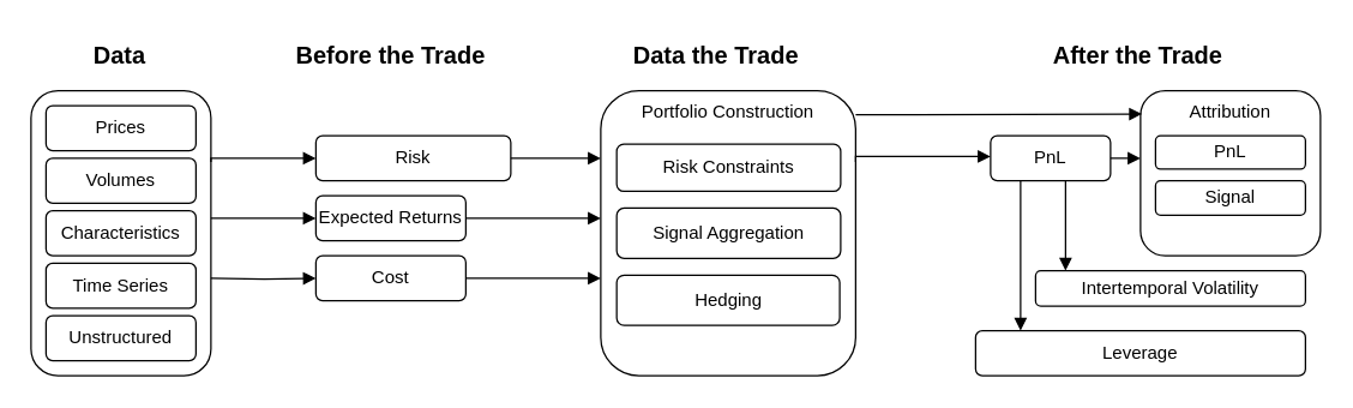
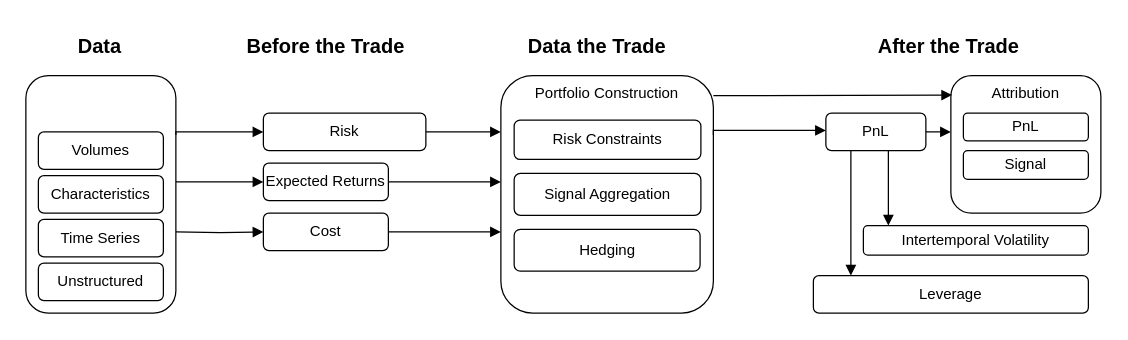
  <mxCell id="0" />
  <mxCell id="1" parent="0" />
  <mxCell id="2" value="" style="rounded=1;whiteSpace=wrap;html=1;" vertex="1" parent="1"><mxGeometry x="20" y="60" width="120" height="190" as="geometry" /></mxCell>
  <mxCell id="3" value="&lt;span style=&quot;background-color: transparent;&quot;&gt;Portfolio Construction&lt;/span&gt;" style="rounded=1;whiteSpace=wrap;html=1;align=center;verticalAlign=top;" parent="1" vertex="1"><mxGeometry x="400" y="60" width="170" height="190" as="geometry" /></mxCell>
  <mxCell id="4" value="Risk Constraints" style="rounded=1;whiteSpace=wrap;html=1;" parent="3" vertex="1"><mxGeometry x="10.63" y="35.631" width="149.38" height="31.428" as="geometry" /></mxCell>
  <mxCell id="5" value="Signal Aggregation" style="rounded=1;whiteSpace=wrap;html=1;" parent="3" vertex="1"><mxGeometry x="10.63" y="78.235" width="149.38" height="33.529" as="geometry" /></mxCell>
  <mxCell id="6" value="Hedging" style="rounded=1;whiteSpace=wrap;html=1;" parent="3" vertex="1"><mxGeometry x="10.63" y="122.941" width="148.75" height="33.529" as="geometry" /></mxCell>
  <mxCell id="7" value="Data" style="text;html=1;fontSize=16;fontStyle=1" parent="1" vertex="1"><mxGeometry x="60" y="20" width="40" height="30" as="geometry" /></mxCell>
- <mxCell id="8" value="Prices" style="rounded=1;whiteSpace=wrap;html=1;" parent="1" vertex="1"><mxGeometry x="30" y="70" width="100" height="30" as="geometry" /></mxCell>
  <mxCell id="9" value="Volumes" style="rounded=1;whiteSpace=wrap;html=1;" parent="1" vertex="1"><mxGeometry x="30" y="105" width="100" height="30" as="geometry" /></mxCell>
  <mxCell id="10" value="Characteristics" style="rounded=1;whiteSpace=wrap;html=1;" parent="1" vertex="1"><mxGeometry x="30" y="140" width="100" height="30" as="geometry" /></mxCell>
  <mxCell id="11" value="Time Series" style="rounded=1;whiteSpace=wrap;html=1;" parent="1" vertex="1"><mxGeometry x="30" y="175" width="100" height="30" as="geometry" /></mxCell>
  <mxCell id="12" value="Unstructured" style="rounded=1;whiteSpace=wrap;html=1;" parent="1" vertex="1"><mxGeometry x="30" y="210" width="100" height="30" as="geometry" /></mxCell>
  <mxCell id="13" value="Before the Trade" style="text;html=1;fontSize=16;fontStyle=1" parent="1" vertex="1"><mxGeometry x="195" y="20" width="130" height="30" as="geometry" /></mxCell>
  <mxCell id="14" value="Risk" style="rounded=1;whiteSpace=wrap;html=1;" parent="1" vertex="1"><mxGeometry x="210" y="90" width="130" height="30" as="geometry" /></mxCell>
  <mxCell id="15" value="Expected Returns" style="rounded=1;whiteSpace=wrap;html=1;" parent="1" vertex="1"><mxGeometry x="210" y="130" width="100" height="30" as="geometry" /></mxCell>
  <mxCell id="16" value="Cost" style="rounded=1;whiteSpace=wrap;html=1;" parent="1" vertex="1"><mxGeometry x="210" y="170" width="100" height="30" as="geometry" /></mxCell>
  <mxCell id="17" value="Data the Trade" style="text;html=1;fontSize=16;fontStyle=1" parent="1" vertex="1"><mxGeometry x="420" y="20" width="130" height="30" as="geometry" /></mxCell>
  <mxCell id="18" value="After the Trade" style="text;html=1;fontSize=16;fontStyle=1" parent="1" vertex="1"><mxGeometry x="700" y="20" width="120" height="30" as="geometry" /></mxCell>
  <mxCell id="19" value="PnL" style="rounded=1;whiteSpace=wrap;html=1;" parent="1" vertex="1"><mxGeometry x="660" y="90" width="80" height="30" as="geometry" /></mxCell>
  <mxCell id="20" value="Attribution" style="rounded=1;whiteSpace=wrap;html=1;verticalAlign=top;" parent="1" vertex="1"><mxGeometry x="760" y="60" width="120" height="110" as="geometry" /></mxCell>
  <mxCell id="21" value="PnL" style="rounded=1;whiteSpace=wrap;html=1;" parent="20" vertex="1"><mxGeometry x="10" y="29.996" width="100" height="22.259" as="geometry" /></mxCell>
  <mxCell id="22" value="Signal" style="rounded=1;whiteSpace=wrap;html=1;" parent="20" vertex="1"><mxGeometry x="10" y="60.004" width="100" height="22.919" as="geometry" /></mxCell>
  <mxCell id="23" value="Leverage" style="rounded=1;whiteSpace=wrap;html=1;" parent="1" vertex="1"><mxGeometry x="650" y="220" width="220" height="30" as="geometry" /></mxCell>
  <mxCell id="24" style="edgeStyle=orthogonalEdgeStyle;rounded=0;orthogonalLoop=1;jettySize=auto;html=1;endArrow=block;endFill=1;exitX=1;exitY=0.447;exitDx=0;exitDy=0;exitPerimeter=0;" parent="1" source="2" target="15" edge="1"><mxGeometry relative="1" as="geometry"><mxPoint x="150" y="145" as="sourcePoint" /></mxGeometry></mxCell>
  <mxCell id="25" style="edgeStyle=orthogonalEdgeStyle;rounded=0;orthogonalLoop=1;jettySize=auto;html=1;endArrow=block;endFill=1;exitX=1;exitY=0.5;exitDx=0;exitDy=0;" parent="1" source="14" target="3" edge="1"><mxGeometry relative="1" as="geometry"><Array as="points"><mxPoint x="350" y="105" /><mxPoint x="350" y="105" /></Array></mxGeometry></mxCell>
  <mxCell id="26" style="edgeStyle=orthogonalEdgeStyle;rounded=0;orthogonalLoop=1;jettySize=auto;html=1;endArrow=block;endFill=1;exitX=1;exitY=0.5;exitDx=0;exitDy=0;" parent="1" source="15" target="3" edge="1"><mxGeometry relative="1" as="geometry"><Array as="points"><mxPoint x="350" y="145" /><mxPoint x="350" y="145" /></Array></mxGeometry></mxCell>
  <mxCell id="27" style="edgeStyle=orthogonalEdgeStyle;rounded=0;orthogonalLoop=1;jettySize=auto;html=1;endArrow=block;endFill=1;exitX=1;exitY=0.5;exitDx=0;exitDy=0;" parent="1" source="16" target="3" edge="1"><mxGeometry relative="1" as="geometry"><Array as="points"><mxPoint x="360" y="185" /><mxPoint x="360" y="185" /></Array></mxGeometry></mxCell>
  <mxCell id="28" style="edgeStyle=orthogonalEdgeStyle;rounded=0;orthogonalLoop=1;jettySize=auto;html=1;endArrow=block;endFill=1;entryX=0.008;entryY=0.141;entryDx=0;entryDy=0;entryPerimeter=0;" parent="1" source="3" target="20" edge="1"><mxGeometry relative="1" as="geometry"><mxPoint x="720" y="75" as="targetPoint" /><Array as="points"><mxPoint x="610" y="76" /><mxPoint x="610" y="76" /></Array></mxGeometry></mxCell>
  <mxCell id="29" style="edgeStyle=orthogonalEdgeStyle;rounded=0;orthogonalLoop=1;jettySize=auto;html=1;endArrow=block;endFill=1;" parent="1" source="19" target="20" edge="1"><mxGeometry relative="1" as="geometry"><Array as="points"><mxPoint x="760" y="105" /><mxPoint x="760" y="105" /></Array></mxGeometry></mxCell>
  <mxCell id="30" style="edgeStyle=orthogonalEdgeStyle;rounded=0;orthogonalLoop=1;jettySize=auto;html=1;endArrow=block;endFill=1;" parent="1" source="19" target="34" edge="1"><mxGeometry relative="1" as="geometry"><Array as="points"><mxPoint x="710" y="150" /><mxPoint x="710" y="150" /></Array></mxGeometry></mxCell>
  <mxCell id="31" style="edgeStyle=orthogonalEdgeStyle;rounded=0;orthogonalLoop=1;jettySize=auto;html=1;endArrow=block;endFill=1;" parent="1" source="19" target="23" edge="1"><mxGeometry relative="1" as="geometry"><Array as="points"><mxPoint x="680" y="190" /><mxPoint x="680" y="190" /></Array></mxGeometry></mxCell>
  <mxCell id="32" style="edgeStyle=orthogonalEdgeStyle;rounded=0;orthogonalLoop=1;jettySize=auto;html=1;endArrow=block;endFill=1;entryX=0;entryY=0.5;entryDx=0;entryDy=0;" edge="1" parent="1" target="16"><mxGeometry relative="1" as="geometry"><mxPoint x="140" y="185" as="sourcePoint" /><mxPoint x="220" y="155" as="targetPoint" /></mxGeometry></mxCell>
  <mxCell id="33" style="edgeStyle=orthogonalEdgeStyle;rounded=0;orthogonalLoop=1;jettySize=auto;html=1;endArrow=block;endFill=1;exitX=1;exitY=0.25;exitDx=0;exitDy=0;" edge="1" parent="1" source="2" target="14"><mxGeometry relative="1" as="geometry"><mxPoint x="150" y="155" as="sourcePoint" /><mxPoint x="220" y="155" as="targetPoint" /><Array as="points"><mxPoint x="140" y="105" /></Array></mxGeometry></mxCell>
  <mxCell id="34" value="Intertemporal Volatility" style="rounded=1;whiteSpace=wrap;html=1;" parent="1" vertex="1"><mxGeometry x="690" y="180" width="180" height="23.57" as="geometry" /></mxCell>
  <mxCell id="35" style="edgeStyle=orthogonalEdgeStyle;rounded=0;orthogonalLoop=1;jettySize=auto;html=1;endArrow=block;endFill=1;exitX=1;exitY=0.25;exitDx=0;exitDy=0;" edge="1" parent="1" source="3"><mxGeometry relative="1" as="geometry"><mxPoint x="580" y="103.82" as="sourcePoint" /><mxPoint x="660" y="103.82" as="targetPoint" /><Array as="points"><mxPoint x="570" y="104" /></Array></mxGeometry></mxCell>
